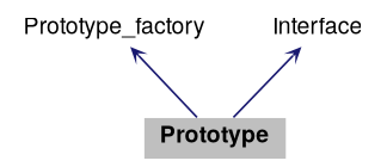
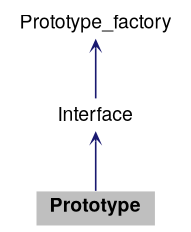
  digraph {
    node [color=black fontname="Helvetica,Arial,sans-serif" fontsize=12 shape=plaintext]
    edge [arrowhead=open arrowsize=0.5 arrowtail=open color=midnightblue dir=back fontname="Helvetica,Arial,sans-serif" fontsize=15 labelfontsize=15 style=solid]
    n1 [fillcolor=grey75 fontcolor=black height=0.2 label=<<b>Prototype</b>> style=filled width=0.4]
    n2 [height=0.2 label=Prototype_factory width=0.4]
    n3 [height=0.2 label=Interface width=0.4]
-   n2 -> n1
+   n2 -> n3
    n3 -> n1
  }
